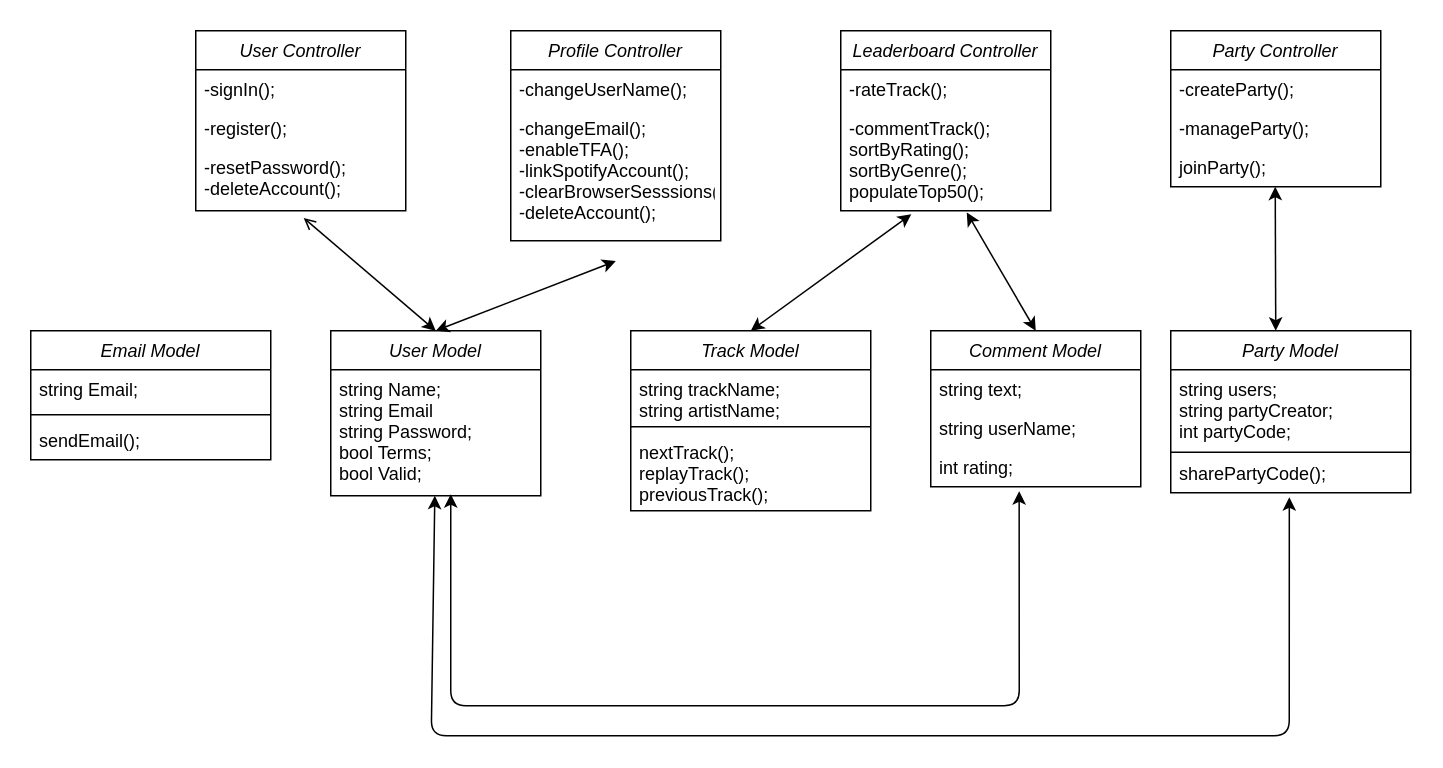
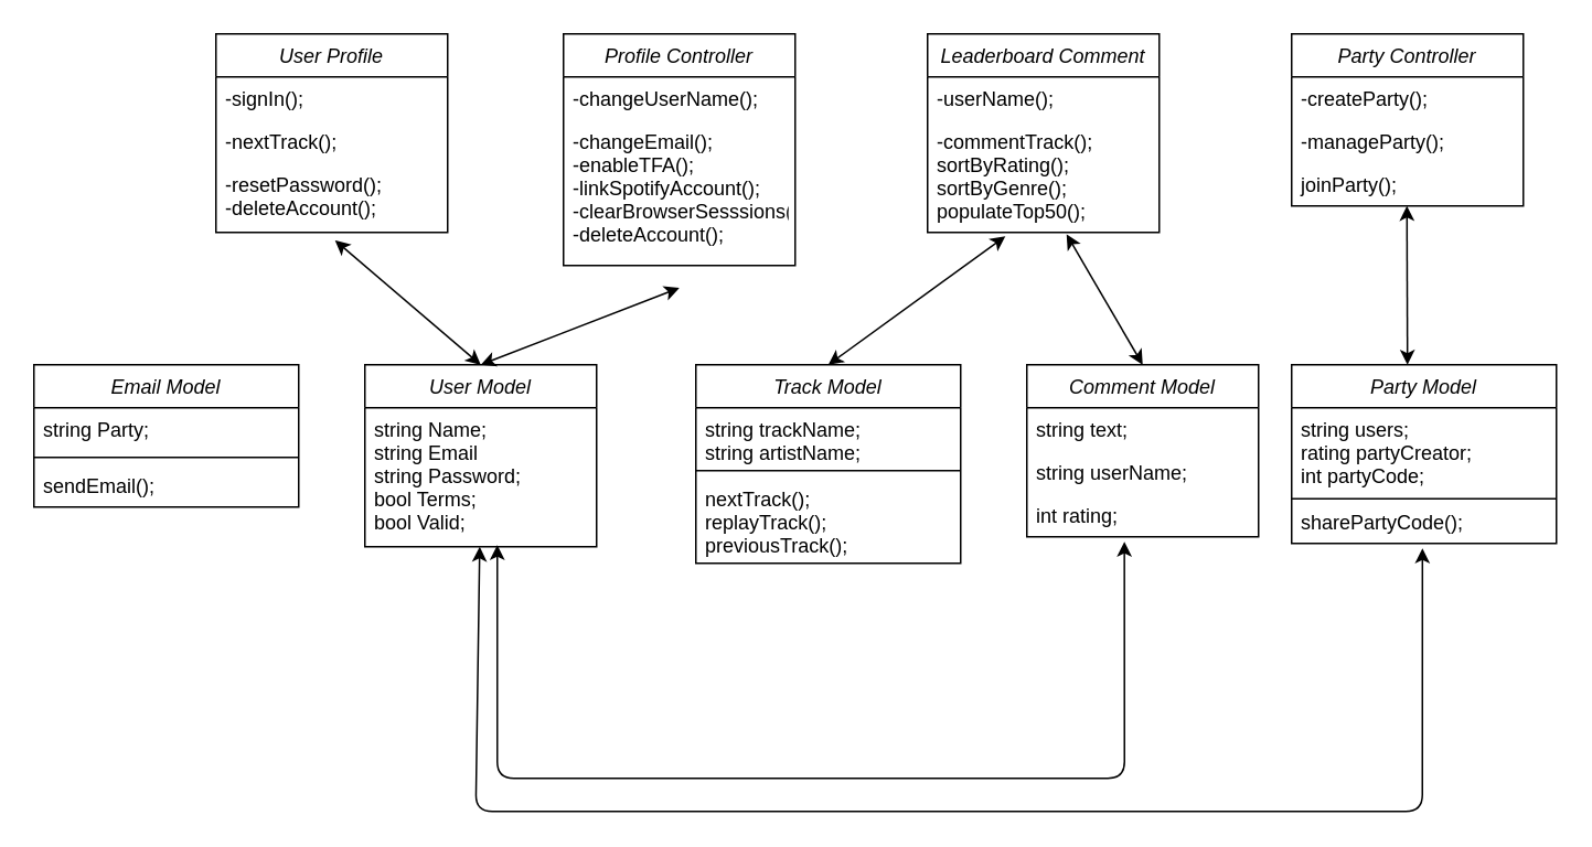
  <mxCell id="0" />
  <mxCell id="1" parent="0" />
  <mxCell id="2" value="Email Model" style="swimlane;fontStyle=2;align=center;verticalAlign=top;childLayout=stackLayout;horizontal=1;startSize=26;horizontalStack=0;resizeParent=1;resizeParentMax=0;resizeLast=0;collapsible=1;marginBottom=0;" parent="1" vertex="1"><mxGeometry x="20" y="220" width="160" height="86" as="geometry" /></mxCell>
- <mxCell id="3" value="string Email;" style="text;strokeColor=none;fillColor=none;align=left;verticalAlign=top;spacingLeft=4;spacingRight=4;overflow=hidden;rotatable=0;points=[[0,0.5],[1,0.5]];portConstraint=eastwest;" parent="2" vertex="1"><mxGeometry y="26" width="160" height="26" as="geometry" /></mxCell>
+ <mxCell id="3" value="string Party;" style="text;strokeColor=none;fillColor=none;align=left;verticalAlign=top;spacingLeft=4;spacingRight=4;overflow=hidden;rotatable=0;points=[[0,0.5],[1,0.5]];portConstraint=eastwest;" parent="2" vertex="1"><mxGeometry y="26" width="160" height="26" as="geometry" /></mxCell>
  <mxCell id="4" value="" style="line;strokeWidth=1;fillColor=none;align=left;verticalAlign=middle;spacingTop=-1;spacingLeft=3;spacingRight=3;rotatable=0;labelPosition=right;points=[];portConstraint=eastwest;" parent="2" vertex="1"><mxGeometry y="52" width="160" height="8" as="geometry" /></mxCell>
  <mxCell id="5" value="sendEmail();" style="text;strokeColor=none;fillColor=none;align=left;verticalAlign=top;spacingLeft=4;spacingRight=4;overflow=hidden;rotatable=0;points=[[0,0.5],[1,0.5]];portConstraint=eastwest;" parent="2" vertex="1"><mxGeometry y="60" width="160" height="26" as="geometry" /></mxCell>
- <mxCell id="6" value="User Controller" style="swimlane;fontStyle=2;childLayout=stackLayout;horizontal=1;startSize=26;fillColor=none;horizontalStack=0;resizeParent=1;resizeParentMax=0;resizeLast=0;collapsible=1;marginBottom=0;" parent="1" vertex="1"><mxGeometry x="130" y="20" width="140" height="120" as="geometry" /></mxCell>
+ <mxCell id="6" value="User Profile" style="swimlane;fontStyle=2;childLayout=stackLayout;horizontal=1;startSize=26;fillColor=none;horizontalStack=0;resizeParent=1;resizeParentMax=0;resizeLast=0;collapsible=1;marginBottom=0;" parent="1" vertex="1"><mxGeometry x="130" y="20" width="140" height="120" as="geometry" /></mxCell>
  <mxCell id="7" value="-signIn();" style="text;strokeColor=none;fillColor=none;align=left;verticalAlign=top;spacingLeft=4;spacingRight=4;overflow=hidden;rotatable=0;points=[[0,0.5],[1,0.5]];portConstraint=eastwest;" parent="6" vertex="1"><mxGeometry y="26" width="140" height="26" as="geometry" /></mxCell>
- <mxCell id="8" value="-register();" style="text;strokeColor=none;fillColor=none;align=left;verticalAlign=top;spacingLeft=4;spacingRight=4;overflow=hidden;rotatable=0;points=[[0,0.5],[1,0.5]];portConstraint=eastwest;" parent="6" vertex="1"><mxGeometry y="52" width="140" height="26" as="geometry" /></mxCell>
+ <mxCell id="8" value="-nextTrack();" style="text;strokeColor=none;fillColor=none;align=left;verticalAlign=top;spacingLeft=4;spacingRight=4;overflow=hidden;rotatable=0;points=[[0,0.5],[1,0.5]];portConstraint=eastwest;" parent="6" vertex="1"><mxGeometry y="52" width="140" height="26" as="geometry" /></mxCell>
  <mxCell id="9" value="-resetPassword();&#10;-deleteAccount();" style="text;strokeColor=none;fillColor=none;align=left;verticalAlign=top;spacingLeft=4;spacingRight=4;overflow=hidden;rotatable=0;points=[[0,0.5],[1,0.5]];portConstraint=eastwest;" parent="6" vertex="1"><mxGeometry y="78" width="140" height="42" as="geometry" /></mxCell>
  <mxCell id="10" value="Profile Controller" style="swimlane;fontStyle=2;childLayout=stackLayout;horizontal=1;startSize=26;fillColor=none;horizontalStack=0;resizeParent=1;resizeParentMax=0;resizeLast=0;collapsible=1;marginBottom=0;" parent="1" vertex="1"><mxGeometry x="340" y="20" width="140" height="140" as="geometry" /></mxCell>
  <mxCell id="11" value="-changeUserName();" style="text;strokeColor=none;fillColor=none;align=left;verticalAlign=top;spacingLeft=4;spacingRight=4;overflow=hidden;rotatable=0;points=[[0,0.5],[1,0.5]];portConstraint=eastwest;" parent="10" vertex="1"><mxGeometry y="26" width="140" height="26" as="geometry" /></mxCell>
  <mxCell id="12" value="-changeEmail();&#10;-enableTFA();&#10;-linkSpotifyAccount();&#10;-clearBrowserSesssions();&#10;-deleteAccount();" style="text;strokeColor=none;fillColor=none;align=left;verticalAlign=top;spacingLeft=4;spacingRight=4;overflow=hidden;rotatable=0;points=[[0,0.5],[1,0.5]];portConstraint=eastwest;" parent="10" vertex="1"><mxGeometry y="52" width="140" height="88" as="geometry" /></mxCell>
  <mxCell id="13" value="User Model" style="swimlane;fontStyle=2;childLayout=stackLayout;horizontal=1;startSize=26;fillColor=none;horizontalStack=0;resizeParent=1;resizeParentMax=0;resizeLast=0;collapsible=1;marginBottom=0;" parent="1" vertex="1"><mxGeometry x="220" y="220" width="140" height="110" as="geometry" /></mxCell>
  <mxCell id="14" value="string Name;&#10;string Email&#10;string Password;&#10;bool Terms;&#10;bool Valid;" style="text;strokeColor=none;fillColor=none;align=left;verticalAlign=top;spacingLeft=4;spacingRight=4;overflow=hidden;rotatable=0;points=[[0,0.5],[1,0.5]];portConstraint=eastwest;" parent="13" vertex="1"><mxGeometry y="26" width="140" height="84" as="geometry" /></mxCell>
- <mxCell id="15" value="Leaderboard Controller" style="swimlane;fontStyle=2;childLayout=stackLayout;horizontal=1;startSize=26;fillColor=none;horizontalStack=0;resizeParent=1;resizeParentMax=0;resizeLast=0;collapsible=1;marginBottom=0;" parent="1" vertex="1"><mxGeometry x="560" y="20" width="140" height="120" as="geometry" /></mxCell>
- <mxCell id="16" value="-rateTrack();" style="text;strokeColor=none;fillColor=none;align=left;verticalAlign=top;spacingLeft=4;spacingRight=4;overflow=hidden;rotatable=0;points=[[0,0.5],[1,0.5]];portConstraint=eastwest;" parent="15" vertex="1"><mxGeometry y="26" width="140" height="26" as="geometry" /></mxCell>
+ <mxCell id="15" value="Leaderboard Comment" style="swimlane;fontStyle=2;childLayout=stackLayout;horizontal=1;startSize=26;fillColor=none;horizontalStack=0;resizeParent=1;resizeParentMax=0;resizeLast=0;collapsible=1;marginBottom=0;" parent="1" vertex="1"><mxGeometry x="560" y="20" width="140" height="120" as="geometry" /></mxCell>
+ <mxCell id="16" value="-userName();" style="text;strokeColor=none;fillColor=none;align=left;verticalAlign=top;spacingLeft=4;spacingRight=4;overflow=hidden;rotatable=0;points=[[0,0.5],[1,0.5]];portConstraint=eastwest;" parent="15" vertex="1"><mxGeometry y="26" width="140" height="26" as="geometry" /></mxCell>
  <mxCell id="17" value="-commentTrack();&#10;sortByRating();&#10;sortByGenre();&#10;populateTop50();&#10;" style="text;strokeColor=none;fillColor=none;align=left;verticalAlign=top;spacingLeft=4;spacingRight=4;overflow=hidden;rotatable=0;points=[[0,0.5],[1,0.5]];portConstraint=eastwest;" parent="15" vertex="1"><mxGeometry y="52" width="140" height="68" as="geometry" /></mxCell>
  <mxCell id="18" value="Party Controller" style="swimlane;fontStyle=2;childLayout=stackLayout;horizontal=1;startSize=26;fillColor=none;horizontalStack=0;resizeParent=1;resizeParentMax=0;resizeLast=0;collapsible=1;marginBottom=0;" parent="1" vertex="1"><mxGeometry x="780" y="20" width="140" height="104" as="geometry" /></mxCell>
  <mxCell id="19" value="-createParty();" style="text;strokeColor=none;fillColor=none;align=left;verticalAlign=top;spacingLeft=4;spacingRight=4;overflow=hidden;rotatable=0;points=[[0,0.5],[1,0.5]];portConstraint=eastwest;" parent="18" vertex="1"><mxGeometry y="26" width="140" height="26" as="geometry" /></mxCell>
  <mxCell id="20" value="-manageParty();" style="text;strokeColor=none;fillColor=none;align=left;verticalAlign=top;spacingLeft=4;spacingRight=4;overflow=hidden;rotatable=0;points=[[0,0.5],[1,0.5]];portConstraint=eastwest;" parent="18" vertex="1"><mxGeometry y="52" width="140" height="26" as="geometry" /></mxCell>
  <mxCell id="21" value="joinParty();" style="text;strokeColor=none;fillColor=none;align=left;verticalAlign=top;spacingLeft=4;spacingRight=4;overflow=hidden;rotatable=0;points=[[0,0.5],[1,0.5]];portConstraint=eastwest;" parent="18" vertex="1"><mxGeometry y="78" width="140" height="26" as="geometry" /></mxCell>
  <mxCell id="22" value="Party Model" style="swimlane;fontStyle=2;align=center;verticalAlign=top;childLayout=stackLayout;horizontal=1;startSize=26;horizontalStack=0;resizeParent=1;resizeParentMax=0;resizeLast=0;collapsible=1;marginBottom=0;" parent="1" vertex="1"><mxGeometry x="780" y="220" width="160" height="108" as="geometry" /></mxCell>
- <mxCell id="23" value="string users;&#10;string partyCreator;&#10;int partyCode;" style="text;strokeColor=none;fillColor=none;align=left;verticalAlign=top;spacingLeft=4;spacingRight=4;overflow=hidden;rotatable=0;points=[[0,0.5],[1,0.5]];portConstraint=eastwest;" parent="22" vertex="1"><mxGeometry y="26" width="160" height="54" as="geometry" /></mxCell>
+ <mxCell id="23" value="string users;&#10;rating partyCreator;&#10;int partyCode;" style="text;strokeColor=none;fillColor=none;align=left;verticalAlign=top;spacingLeft=4;spacingRight=4;overflow=hidden;rotatable=0;points=[[0,0.5],[1,0.5]];portConstraint=eastwest;" parent="22" vertex="1"><mxGeometry y="26" width="160" height="54" as="geometry" /></mxCell>
  <mxCell id="24" value="" style="line;strokeWidth=1;fillColor=none;align=left;verticalAlign=middle;spacingTop=-1;spacingLeft=3;spacingRight=3;rotatable=0;labelPosition=right;points=[];portConstraint=eastwest;" parent="22" vertex="1"><mxGeometry y="80" width="160" height="2" as="geometry" /></mxCell>
  <mxCell id="25" value="sharePartyCode();" style="text;strokeColor=none;fillColor=none;align=left;verticalAlign=top;spacingLeft=4;spacingRight=4;overflow=hidden;rotatable=0;points=[[0,0.5],[1,0.5]];portConstraint=eastwest;" parent="22" vertex="1"><mxGeometry y="82" width="160" height="26" as="geometry" /></mxCell>
  <mxCell id="26" value="Track Model" style="swimlane;fontStyle=2;align=center;verticalAlign=top;childLayout=stackLayout;horizontal=1;startSize=26;horizontalStack=0;resizeParent=1;resizeParentMax=0;resizeLast=0;collapsible=1;marginBottom=0;" parent="1" vertex="1"><mxGeometry x="420" y="220" width="160" height="120" as="geometry" /></mxCell>
  <mxCell id="27" value="string trackName;&#10;string artistName;" style="text;strokeColor=none;fillColor=none;align=left;verticalAlign=top;spacingLeft=4;spacingRight=4;overflow=hidden;rotatable=0;points=[[0,0.5],[1,0.5]];portConstraint=eastwest;" parent="26" vertex="1"><mxGeometry y="26" width="160" height="34" as="geometry" /></mxCell>
  <mxCell id="28" value="" style="line;strokeWidth=1;fillColor=none;align=left;verticalAlign=middle;spacingTop=-1;spacingLeft=3;spacingRight=3;rotatable=0;labelPosition=right;points=[];portConstraint=eastwest;" parent="26" vertex="1"><mxGeometry y="60" width="160" height="8" as="geometry" /></mxCell>
  <mxCell id="29" value="nextTrack();&#10;replayTrack();&#10;previousTrack();" style="text;strokeColor=none;fillColor=none;align=left;verticalAlign=top;spacingLeft=4;spacingRight=4;overflow=hidden;rotatable=0;points=[[0,0.5],[1,0.5]];portConstraint=eastwest;" parent="26" vertex="1"><mxGeometry y="68" width="160" height="52" as="geometry" /></mxCell>
  <mxCell id="30" value="Comment Model" style="swimlane;fontStyle=2;childLayout=stackLayout;horizontal=1;startSize=26;fillColor=none;horizontalStack=0;resizeParent=1;resizeParentMax=0;resizeLast=0;collapsible=1;marginBottom=0;" parent="1" vertex="1"><mxGeometry x="620" y="220" width="140" height="104" as="geometry" /></mxCell>
  <mxCell id="31" value="string text;" style="text;strokeColor=none;fillColor=none;align=left;verticalAlign=top;spacingLeft=4;spacingRight=4;overflow=hidden;rotatable=0;points=[[0,0.5],[1,0.5]];portConstraint=eastwest;" parent="30" vertex="1"><mxGeometry y="26" width="140" height="26" as="geometry" /></mxCell>
  <mxCell id="32" value="string userName;" style="text;strokeColor=none;fillColor=none;align=left;verticalAlign=top;spacingLeft=4;spacingRight=4;overflow=hidden;rotatable=0;points=[[0,0.5],[1,0.5]];portConstraint=eastwest;" parent="30" vertex="1"><mxGeometry y="52" width="140" height="26" as="geometry" /></mxCell>
  <mxCell id="33" value="int rating;" style="text;strokeColor=none;fillColor=none;align=left;verticalAlign=top;spacingLeft=4;spacingRight=4;overflow=hidden;rotatable=0;points=[[0,0.5],[1,0.5]];portConstraint=eastwest;" parent="30" vertex="1"><mxGeometry y="78" width="140" height="26" as="geometry" /></mxCell>
- <mxCell id="34" value="" style="endArrow=open;startArrow=classic;html=1;entryX=0.514;entryY=1.115;entryDx=0;entryDy=0;entryPerimeter=0;exitX=0.5;exitY=0;exitDx=0;exitDy=0;" parent="1" source="13" target="9" edge="1"><mxGeometry width="50" height="50" relative="1" as="geometry"><mxPoint x="640" y="410" as="sourcePoint" /><mxPoint x="690" y="360" as="targetPoint" /></mxGeometry></mxCell>
+ <mxCell id="34" value="" style="endArrow=classic;startArrow=classic;html=1;entryX=0.514;entryY=1.115;entryDx=0;entryDy=0;entryPerimeter=0;exitX=0.5;exitY=0;exitDx=0;exitDy=0;" parent="1" source="13" target="9" edge="1"><mxGeometry width="50" height="50" relative="1" as="geometry"><mxPoint x="640" y="410" as="sourcePoint" /><mxPoint x="690" y="360" as="targetPoint" /></mxGeometry></mxCell>
  <mxCell id="35" value="" style="endArrow=classic;startArrow=classic;html=1;entryX=0.5;entryY=1.154;entryDx=0;entryDy=0;entryPerimeter=0;exitX=0.5;exitY=0;exitDx=0;exitDy=0;" parent="1" source="13" target="12" edge="1"><mxGeometry width="50" height="50" relative="1" as="geometry"><mxPoint x="640" y="410" as="sourcePoint" /><mxPoint x="690" y="360" as="targetPoint" /></mxGeometry></mxCell>
  <mxCell id="36" value="" style="endArrow=classic;startArrow=classic;html=1;" parent="1" edge="1"><mxGeometry width="50" height="50" relative="1" as="geometry"><mxPoint x="850" y="220" as="sourcePoint" /><mxPoint x="849.66" y="124" as="targetPoint" /></mxGeometry></mxCell>
  <mxCell id="37" value="" style="endArrow=classic;startArrow=classic;html=1;exitX=0.5;exitY=0;exitDx=0;exitDy=0;entryX=0.6;entryY=1.017;entryDx=0;entryDy=0;entryPerimeter=0;" parent="1" source="30" edge="1" target="17"><mxGeometry width="50" height="50" relative="1" as="geometry"><mxPoint x="629.66" y="444" as="sourcePoint" /><mxPoint x="629.66" y="324" as="targetPoint" /></mxGeometry></mxCell>
  <mxCell id="38" value="" style="endArrow=classic;startArrow=classic;html=1;exitX=0.5;exitY=0;exitDx=0;exitDy=0;entryX=0.336;entryY=1.034;entryDx=0;entryDy=0;entryPerimeter=0;" parent="1" source="26" edge="1" target="17"><mxGeometry width="50" height="50" relative="1" as="geometry"><mxPoint x="629.66" y="444" as="sourcePoint" /><mxPoint x="629.66" y="324" as="targetPoint" /></mxGeometry></mxCell>
  <mxCell id="39" value="" style="endArrow=classic;startArrow=classic;html=1;entryX=0.421;entryY=1.115;entryDx=0;entryDy=0;entryPerimeter=0;" parent="1" target="33" edge="1"><mxGeometry width="50" height="50" relative="1" as="geometry"><mxPoint x="300" y="329" as="sourcePoint" /><mxPoint x="430" y="430" as="targetPoint" /><Array as="points"><mxPoint x="300" y="470" /><mxPoint x="679" y="470" /></Array></mxGeometry></mxCell>
  <mxCell id="40" value="" style="endArrow=classic;startArrow=classic;html=1;entryX=0.494;entryY=1.115;entryDx=0;entryDy=0;entryPerimeter=0;" parent="1" source="14" target="25" edge="1"><mxGeometry width="50" height="50" relative="1" as="geometry"><mxPoint x="420" y="690" as="sourcePoint" /><mxPoint x="710" y="430" as="targetPoint" /><Array as="points"><mxPoint x="287" y="490" /><mxPoint x="859" y="490" /></Array></mxGeometry></mxCell>
